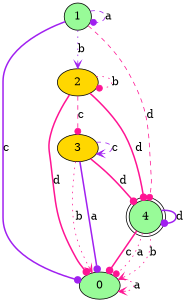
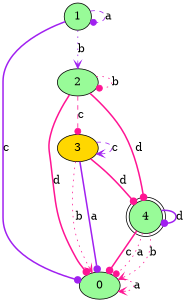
  digraph {
    bgcolor=white
    node [fillcolor=palegreen style=filled]
    edge [arrowhead=dot color=deeppink style=bold]
    1 [color=black shape=circle]
    4 [color=black shape=doublecircle]
-   2 [fillcolor=gold]
+   2
    0
    3 [fillcolor=gold]
    1 -> 1 [color=purple label=a style=dashed]
-   1 -> 4 [label=d style=dashed]
    1 -> 2 [arrowhead=vee color=purple label=b style=dotted]
    1 -> 0 [color=purple label=c]
    4 -> 4 [color=purple label=d]
    4 -> 0 [label=a style=dotted]
    4 -> 0 [arrowhead=vee label=b style=dotted]
    4 -> 0 [label=c]
    2 -> 4 [label=d]
    2 -> 2 [label=b style=dotted]
    2 -> 0 [label=d]
    2 -> 3 [label=c style=dashed]
    0 -> 0 [arrowhead=vee label=a style=dotted]
    3 -> 4 [label=d]
    3 -> 0 [color=purple label=a]
    3 -> 0 [arrowhead=vee label=b style=dotted]
    3 -> 3 [arrowhead=vee color=purple label=c style=dashed]
  }
